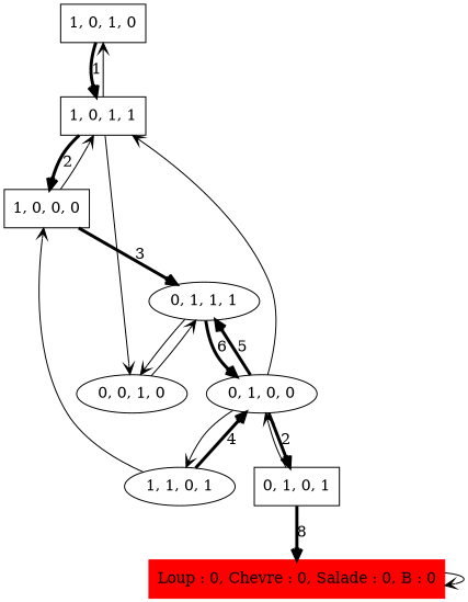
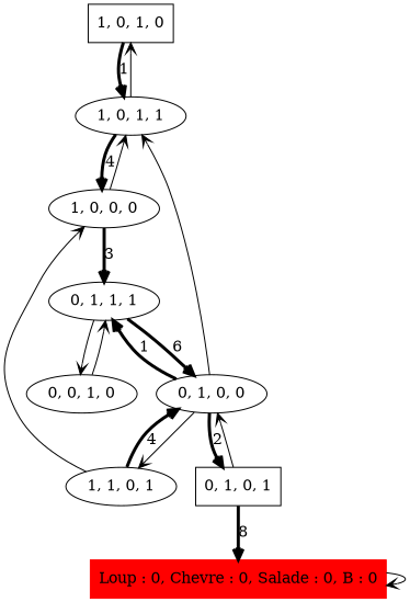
  digraph {
    edge [arrowhead=open]
    "1, 0, 1, 0" [shape=box]
-   "1, 0, 1, 1" [shape=box]
+   "1, 0, 1, 1"
    n3 [color=red label="Loup : 0, Chevre : 0, Salade : 0, B : 0" shape=box style=filled]
    "0, 0, 1, 0"
-   "1, 0, 0, 0" [shape=box]
+   "1, 0, 0, 0"
    "0, 1, 1, 1"
    "0, 1, 0, 0"
    "1, 1, 0, 1"
    "0, 1, 0, 1" [shape=box]
    "1, 0, 1, 0" -> "1, 0, 1, 1" [label=1 penwidth=3]
    "1, 0, 1, 1" -> "1, 0, 1, 0"
-   "1, 0, 1, 1" -> "0, 0, 1, 0"
-   "1, 0, 1, 1" -> "1, 0, 0, 0" [label=2 penwidth=3]
+   "1, 0, 1, 1" -> "1, 0, 0, 0" [label=4 penwidth=3]
    n3 -> n3
    "0, 0, 1, 0" -> "0, 1, 1, 1"
    "1, 0, 0, 0" -> "1, 0, 1, 1"
    "1, 0, 0, 0" -> "0, 1, 1, 1" [label=3 penwidth=3]
    "0, 1, 1, 1" -> "0, 0, 1, 0"
    "0, 1, 1, 1" -> "0, 1, 0, 0" [label=6 penwidth=3]
    "0, 1, 0, 0" -> "1, 0, 1, 1"
-   "0, 1, 0, 0" -> "0, 1, 1, 1" [label=5 penwidth=3]
+   "0, 1, 0, 0" -> "0, 1, 1, 1" [label=1 penwidth=3]
    "0, 1, 0, 0" -> "1, 1, 0, 1"
    "0, 1, 0, 0" -> "0, 1, 0, 1" [label=2 penwidth=3]
    "1, 1, 0, 1" -> "1, 0, 0, 0"
    "1, 1, 0, 1" -> "0, 1, 0, 0" [label=4 penwidth=3]
    "0, 1, 0, 1" -> n3 [label=8 penwidth=3]
    "0, 1, 0, 1" -> "0, 1, 0, 0"
  }
